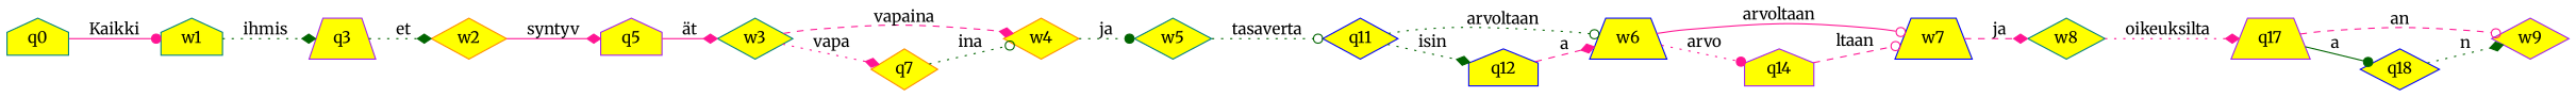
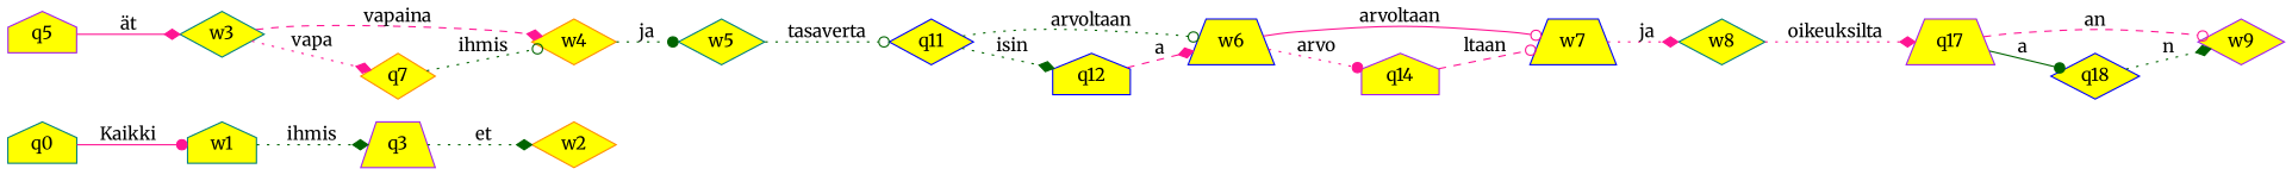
  digraph {
    fontname=Merriweather
    rankdir=LR
    node [color=teal fillcolor=yellow fontname=Merriweather shape=diamond style=filled]
    edge [arrowhead=diamond color=deeppink fontname=Merriweather style=dotted]
    w1 [shape=house]
    q3 [color=purple shape=trapezium]
    w2 [color=darkorange]
    q5 [color=purple shape=house]
    w4 [color=darkorange]
    w3
    q7 [color=darkorange]
    w5
    q11 [color=blue]
    w6 [color=blue shape=trapezium]
    q12 [color=blue shape=house]
    w7 [color=blue shape=trapezium]
    q14 [color=purple shape=house]
    w8
    q17 [color=purple shape=trapezium]
    w9 [color=purple]
    q18 [color=blue]
    q0 [shape=house]
    w1 -> q3 [color=darkgreen label=ihmis]
    q3 -> w2 [color=darkgreen label=et]
-   w2 -> q5 [label=syntyv style=solid]
    q5 -> w3 [label="ät" style=solid]
    w4 -> w5 [arrowhead=dot color=darkgreen label=ja]
    w3 -> w4 [label=vapaina style=dashed]
    w3 -> q7 [label=vapa]
-   q7 -> w4 [arrowhead=odot color=darkgreen label=ina]
+   q7 -> w4 [arrowhead=odot color=darkgreen label=ihmis]
    w5 -> q11 [arrowhead=odot color=darkgreen label=tasaverta]
    q11 -> w6 [arrowhead=odot color=darkgreen label=arvoltaan]
    q11 -> q12 [color=darkgreen label=isin]
    w6 -> w7 [arrowhead=odot label=arvoltaan style=solid]
    w6 -> q14 [arrowhead=dot label=arvo]
    q12 -> w6 [label=a style=dashed]
-   w7 -> w8 [label=ja style=dashed]
+   w7 -> w8 [label=ja]
    q14 -> w7 [arrowhead=odot label=ltaan style=dashed]
    w8 -> q17 [label=oikeuksilta]
    q17 -> w9 [arrowhead=odot label=an style=dashed]
    q17 -> q18 [arrowhead=dot color=darkgreen label=a style=solid]
    q18 -> w9 [color=darkgreen label=n]
    q0 -> w1 [arrowhead=dot label=Kaikki style=solid]
  }
